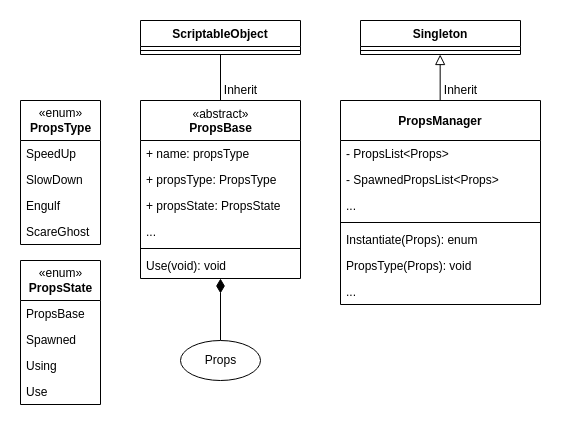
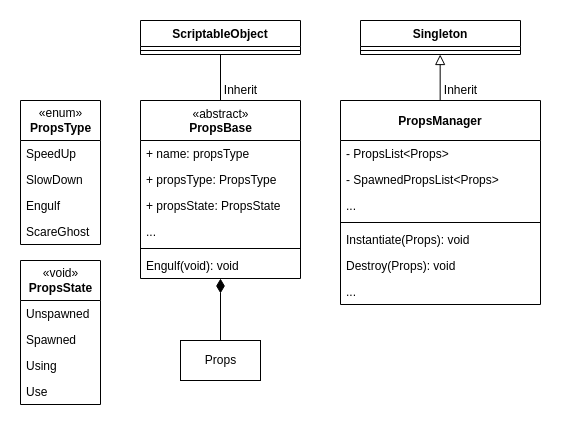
  <mxCell id="0" />
  <mxCell id="1" parent="0" />
  <mxCell id="2" value="ScriptableObject" style="swimlane;fontStyle=1;align=center;verticalAlign=top;childLayout=stackLayout;horizontal=1;startSize=26;horizontalStack=0;resizeParent=1;resizeParentMax=0;resizeLast=0;collapsible=1;marginBottom=0;" vertex="1" parent="1"><mxGeometry x="140" y="20" width="160" height="34" as="geometry" /></mxCell>
  <mxCell id="3" value="" style="line;strokeWidth=1;fillColor=none;align=left;verticalAlign=middle;spacingTop=-1;spacingLeft=3;spacingRight=3;rotatable=0;labelPosition=right;points=[];portConstraint=eastwest;strokeColor=inherit;" vertex="1" parent="2"><mxGeometry y="26" width="160" height="8" as="geometry" /></mxCell>
  <mxCell id="4" value="&lt;span style=&quot;font-weight: normal;&quot;&gt;«abstract»&lt;br&gt;&lt;/span&gt;PropsBase" style="swimlane;fontStyle=1;align=center;verticalAlign=top;childLayout=stackLayout;horizontal=1;startSize=40;horizontalStack=0;resizeParent=1;resizeParentMax=0;resizeLast=0;collapsible=1;marginBottom=0;html=1;" vertex="1" parent="1"><mxGeometry x="140" y="100" width="160" height="178" as="geometry" /></mxCell>
  <mxCell id="5" value="+ name: propsType" style="text;strokeColor=none;fillColor=none;align=left;verticalAlign=top;spacingLeft=4;spacingRight=4;overflow=hidden;rotatable=0;points=[[0,0.5],[1,0.5]];portConstraint=eastwest;" vertex="1" parent="4"><mxGeometry y="40" width="160" height="26" as="geometry" /></mxCell>
  <mxCell id="6" value="+ propsType: PropsType" style="text;strokeColor=none;fillColor=none;align=left;verticalAlign=top;spacingLeft=4;spacingRight=4;overflow=hidden;rotatable=0;points=[[0,0.5],[1,0.5]];portConstraint=eastwest;" vertex="1" parent="4"><mxGeometry y="66" width="160" height="26" as="geometry" /></mxCell>
  <mxCell id="7" value="+ propsState: PropsState" style="text;strokeColor=none;fillColor=none;align=left;verticalAlign=top;spacingLeft=4;spacingRight=4;overflow=hidden;rotatable=0;points=[[0,0.5],[1,0.5]];portConstraint=eastwest;" vertex="1" parent="4"><mxGeometry y="92" width="160" height="26" as="geometry" /></mxCell>
  <mxCell id="8" value="..." style="text;strokeColor=none;fillColor=none;align=left;verticalAlign=top;spacingLeft=4;spacingRight=4;overflow=hidden;rotatable=0;points=[[0,0.5],[1,0.5]];portConstraint=eastwest;" vertex="1" parent="4"><mxGeometry y="118" width="160" height="26" as="geometry" /></mxCell>
  <mxCell id="9" value="" style="line;strokeWidth=1;fillColor=none;align=left;verticalAlign=middle;spacingTop=-1;spacingLeft=3;spacingRight=3;rotatable=0;labelPosition=right;points=[];portConstraint=eastwest;strokeColor=inherit;" vertex="1" parent="4"><mxGeometry y="144" width="160" height="8" as="geometry" /></mxCell>
- <mxCell id="10" value="Use(void): void" style="text;strokeColor=none;fillColor=none;align=left;verticalAlign=top;spacingLeft=4;spacingRight=4;overflow=hidden;rotatable=0;points=[[0,0.5],[1,0.5]];portConstraint=eastwest;" vertex="1" parent="4"><mxGeometry y="152" width="160" height="26" as="geometry" /></mxCell>
+ <mxCell id="10" value="Engulf(void): void" style="text;strokeColor=none;fillColor=none;align=left;verticalAlign=top;spacingLeft=4;spacingRight=4;overflow=hidden;rotatable=0;points=[[0,0.5],[1,0.5]];portConstraint=eastwest;" vertex="1" parent="4"><mxGeometry y="152" width="160" height="26" as="geometry" /></mxCell>
  <mxCell id="11" style="edgeStyle=orthogonalEdgeStyle;rounded=0;orthogonalLoop=1;jettySize=auto;html=1;exitX=0.5;exitY=1;exitDx=0;exitDy=0;endSize=8;" edge="1" parent="1"><mxGeometry relative="1" as="geometry"><mxPoint x="220" y="140" as="sourcePoint" /><mxPoint x="220" y="140" as="targetPoint" /></mxGeometry></mxCell>
  <mxCell id="12" value="&lt;font style=&quot;font-size: 12px;&quot;&gt;Inherit&lt;/font&gt;" style="endArrow=none;endSize=8;endFill=0;html=1;rounded=0;entryX=0.5;entryY=1;entryDx=0;entryDy=0;exitX=0.5;exitY=0;exitDx=0;exitDy=0;fontSize=12;" edge="1" parent="1" source="4" target="2"><mxGeometry x="-0.565" y="-20" width="160" relative="1" as="geometry"><mxPoint x="220" y="100" as="sourcePoint" /><mxPoint x="380" y="170" as="targetPoint" /><mxPoint as="offset" /></mxGeometry></mxCell>
  <mxCell id="13" value="PropsManager" style="swimlane;fontStyle=1;align=center;verticalAlign=middle;childLayout=stackLayout;horizontal=1;startSize=40;horizontalStack=0;resizeParent=1;resizeParentMax=0;resizeLast=0;collapsible=1;marginBottom=0;" vertex="1" parent="1"><mxGeometry x="340" y="100" width="200" height="204" as="geometry" /></mxCell>
  <mxCell id="14" value="- PropsList&lt;Props&gt;" style="text;strokeColor=none;fillColor=none;align=left;verticalAlign=top;spacingLeft=4;spacingRight=4;overflow=hidden;rotatable=0;points=[[0,0.5],[1,0.5]];portConstraint=eastwest;" vertex="1" parent="13"><mxGeometry y="40" width="200" height="26" as="geometry" /></mxCell>
  <mxCell id="15" value="- SpawnedPropsList&lt;Props&gt;" style="text;strokeColor=none;fillColor=none;align=left;verticalAlign=top;spacingLeft=4;spacingRight=4;overflow=hidden;rotatable=0;points=[[0,0.5],[1,0.5]];portConstraint=eastwest;" vertex="1" parent="13"><mxGeometry y="66" width="200" height="26" as="geometry" /></mxCell>
  <mxCell id="16" value="..." style="text;strokeColor=none;fillColor=none;align=left;verticalAlign=top;spacingLeft=4;spacingRight=4;overflow=hidden;rotatable=0;points=[[0,0.5],[1,0.5]];portConstraint=eastwest;" vertex="1" parent="13"><mxGeometry y="92" width="200" height="26" as="geometry" /></mxCell>
  <mxCell id="17" value="" style="line;strokeWidth=1;fillColor=none;align=left;verticalAlign=middle;spacingTop=-1;spacingLeft=3;spacingRight=3;rotatable=0;labelPosition=right;points=[];portConstraint=eastwest;strokeColor=inherit;" vertex="1" parent="13"><mxGeometry y="118" width="200" height="8" as="geometry" /></mxCell>
- <mxCell id="18" value="Instantiate(Props): enum" style="text;strokeColor=none;fillColor=none;align=left;verticalAlign=top;spacingLeft=4;spacingRight=4;overflow=hidden;rotatable=0;points=[[0,0.5],[1,0.5]];portConstraint=eastwest;" vertex="1" parent="13"><mxGeometry y="126" width="200" height="26" as="geometry" /></mxCell>
- <mxCell id="19" value="PropsType(Props): void" style="text;strokeColor=none;fillColor=none;align=left;verticalAlign=top;spacingLeft=4;spacingRight=4;overflow=hidden;rotatable=0;points=[[0,0.5],[1,0.5]];portConstraint=eastwest;" vertex="1" parent="13"><mxGeometry y="152" width="200" height="26" as="geometry" /></mxCell>
+ <mxCell id="18" value="Instantiate(Props): void" style="text;strokeColor=none;fillColor=none;align=left;verticalAlign=top;spacingLeft=4;spacingRight=4;overflow=hidden;rotatable=0;points=[[0,0.5],[1,0.5]];portConstraint=eastwest;" vertex="1" parent="13"><mxGeometry y="126" width="200" height="26" as="geometry" /></mxCell>
+ <mxCell id="19" value="Destroy(Props): void" style="text;strokeColor=none;fillColor=none;align=left;verticalAlign=top;spacingLeft=4;spacingRight=4;overflow=hidden;rotatable=0;points=[[0,0.5],[1,0.5]];portConstraint=eastwest;" vertex="1" parent="13"><mxGeometry y="152" width="200" height="26" as="geometry" /></mxCell>
  <mxCell id="20" value="..." style="text;strokeColor=none;fillColor=none;align=left;verticalAlign=top;spacingLeft=4;spacingRight=4;overflow=hidden;rotatable=0;points=[[0,0.5],[1,0.5]];portConstraint=eastwest;" vertex="1" parent="13"><mxGeometry y="178" width="200" height="26" as="geometry" /></mxCell>
  <mxCell id="21" value="Singleton" style="swimlane;fontStyle=1;align=center;verticalAlign=top;childLayout=stackLayout;horizontal=1;startSize=26;horizontalStack=0;resizeParent=1;resizeParentMax=0;resizeLast=0;collapsible=1;marginBottom=0;fontSize=12;" vertex="1" parent="1"><mxGeometry x="360" y="20" width="160" height="34" as="geometry" /></mxCell>
  <mxCell id="22" value="" style="line;strokeWidth=1;fillColor=none;align=left;verticalAlign=middle;spacingTop=-1;spacingLeft=3;spacingRight=3;rotatable=0;labelPosition=right;points=[];portConstraint=eastwest;strokeColor=inherit;fontSize=12;" vertex="1" parent="21"><mxGeometry y="26" width="160" height="8" as="geometry" /></mxCell>
  <mxCell id="23" value="&lt;font style=&quot;font-size: 12px;&quot;&gt;Inherit&lt;/font&gt;" style="endArrow=block;endSize=8;endFill=0;html=1;rounded=0;entryX=0.5;entryY=1;entryDx=0;entryDy=0;exitX=0.5;exitY=0;exitDx=0;exitDy=0;fontSize=12;" edge="1" parent="1"><mxGeometry x="-0.565" y="-20" width="160" relative="1" as="geometry"><mxPoint x="439.66" y="100" as="sourcePoint" /><mxPoint x="439.66" y="54" as="targetPoint" /><mxPoint as="offset" /></mxGeometry></mxCell>
  <mxCell id="24" value="«enum»&lt;br style=&quot;border-color: var(--border-color);&quot;&gt;&lt;span style=&quot;font-weight: 700;&quot;&gt;PropsType&lt;/span&gt;" style="swimlane;fontStyle=0;childLayout=stackLayout;horizontal=1;startSize=40;fillColor=none;horizontalStack=0;resizeParent=1;resizeParentMax=0;resizeLast=0;collapsible=1;marginBottom=0;fontSize=12;html=1;" vertex="1" parent="1"><mxGeometry x="20" y="100" width="80" height="144" as="geometry" /></mxCell>
  <mxCell id="25" value="SpeedUp" style="text;strokeColor=none;fillColor=none;align=left;verticalAlign=top;spacingLeft=4;spacingRight=4;overflow=hidden;rotatable=0;points=[[0,0.5],[1,0.5]];portConstraint=eastwest;fontSize=12;" vertex="1" parent="24"><mxGeometry y="40" width="80" height="26" as="geometry" /></mxCell>
  <mxCell id="26" value="SlowDown" style="text;strokeColor=none;fillColor=none;align=left;verticalAlign=top;spacingLeft=4;spacingRight=4;overflow=hidden;rotatable=0;points=[[0,0.5],[1,0.5]];portConstraint=eastwest;fontSize=12;" vertex="1" parent="24"><mxGeometry y="66" width="80" height="26" as="geometry" /></mxCell>
  <mxCell id="27" value="Engulf" style="text;strokeColor=none;fillColor=none;align=left;verticalAlign=top;spacingLeft=4;spacingRight=4;overflow=hidden;rotatable=0;points=[[0,0.5],[1,0.5]];portConstraint=eastwest;fontSize=12;" vertex="1" parent="24"><mxGeometry y="92" width="80" height="26" as="geometry" /></mxCell>
  <mxCell id="28" value="ScareGhost" style="text;strokeColor=none;fillColor=none;align=left;verticalAlign=top;spacingLeft=4;spacingRight=4;overflow=hidden;rotatable=0;points=[[0,0.5],[1,0.5]];portConstraint=eastwest;fontSize=12;" vertex="1" parent="24"><mxGeometry y="118" width="80" height="26" as="geometry" /></mxCell>
  <mxCell id="29" value="" style="endArrow=diamondThin;endFill=1;endSize=12;html=1;rounded=0;fontSize=12;exitX=0.5;exitY=0;exitDx=0;exitDy=0;" edge="1" parent="1" source="30" target="10"><mxGeometry width="160" relative="1" as="geometry"><mxPoint x="220" y="300" as="sourcePoint" /><mxPoint x="220" y="270" as="targetPoint" /></mxGeometry></mxCell>
- <mxCell id="30" value="Props" style="ellipse;html=1;fontSize=12;" vertex="1" parent="1"><mxGeometry x="180" y="340" width="80" height="40" as="geometry" /></mxCell>
- <mxCell id="31" value="«enum»&lt;br&gt;&lt;span style=&quot;font-weight: 700;&quot;&gt;PropsState&lt;/span&gt;" style="swimlane;fontStyle=0;childLayout=stackLayout;horizontal=1;startSize=40;fillColor=none;horizontalStack=0;resizeParent=1;resizeParentMax=0;resizeLast=0;collapsible=1;marginBottom=0;fontSize=12;html=1;" vertex="1" parent="1"><mxGeometry x="20" y="260" width="80" height="144" as="geometry" /></mxCell>
- <mxCell id="32" value="PropsBase" style="text;strokeColor=none;fillColor=none;align=left;verticalAlign=top;spacingLeft=4;spacingRight=4;overflow=hidden;rotatable=0;points=[[0,0.5],[1,0.5]];portConstraint=eastwest;fontSize=12;" vertex="1" parent="31"><mxGeometry y="40" width="80" height="26" as="geometry" /></mxCell>
+ <mxCell id="30" value="Props" style="html=1;fontSize=12;" vertex="1" parent="1"><mxGeometry x="180" y="340" width="80" height="40" as="geometry" /></mxCell>
+ <mxCell id="31" value="«void»&lt;br&gt;&lt;span style=&quot;font-weight: 700;&quot;&gt;PropsState&lt;/span&gt;" style="swimlane;fontStyle=0;childLayout=stackLayout;horizontal=1;startSize=40;fillColor=none;horizontalStack=0;resizeParent=1;resizeParentMax=0;resizeLast=0;collapsible=1;marginBottom=0;fontSize=12;html=1;" vertex="1" parent="1"><mxGeometry x="20" y="260" width="80" height="144" as="geometry" /></mxCell>
+ <mxCell id="32" value="Unspawned" style="text;strokeColor=none;fillColor=none;align=left;verticalAlign=top;spacingLeft=4;spacingRight=4;overflow=hidden;rotatable=0;points=[[0,0.5],[1,0.5]];portConstraint=eastwest;fontSize=12;" vertex="1" parent="31"><mxGeometry y="40" width="80" height="26" as="geometry" /></mxCell>
  <mxCell id="33" value="Spawned" style="text;strokeColor=none;fillColor=none;align=left;verticalAlign=top;spacingLeft=4;spacingRight=4;overflow=hidden;rotatable=0;points=[[0,0.5],[1,0.5]];portConstraint=eastwest;fontSize=12;" vertex="1" parent="31"><mxGeometry y="66" width="80" height="26" as="geometry" /></mxCell>
  <mxCell id="34" value="Using" style="text;strokeColor=none;fillColor=none;align=left;verticalAlign=top;spacingLeft=4;spacingRight=4;overflow=hidden;rotatable=0;points=[[0,0.5],[1,0.5]];portConstraint=eastwest;fontSize=12;" vertex="1" parent="31"><mxGeometry y="92" width="80" height="26" as="geometry" /></mxCell>
  <mxCell id="35" value="Use" style="text;strokeColor=none;fillColor=none;align=left;verticalAlign=top;spacingLeft=4;spacingRight=4;overflow=hidden;rotatable=0;points=[[0,0.5],[1,0.5]];portConstraint=eastwest;fontSize=12;" vertex="1" parent="31"><mxGeometry y="118" width="80" height="26" as="geometry" /></mxCell>
